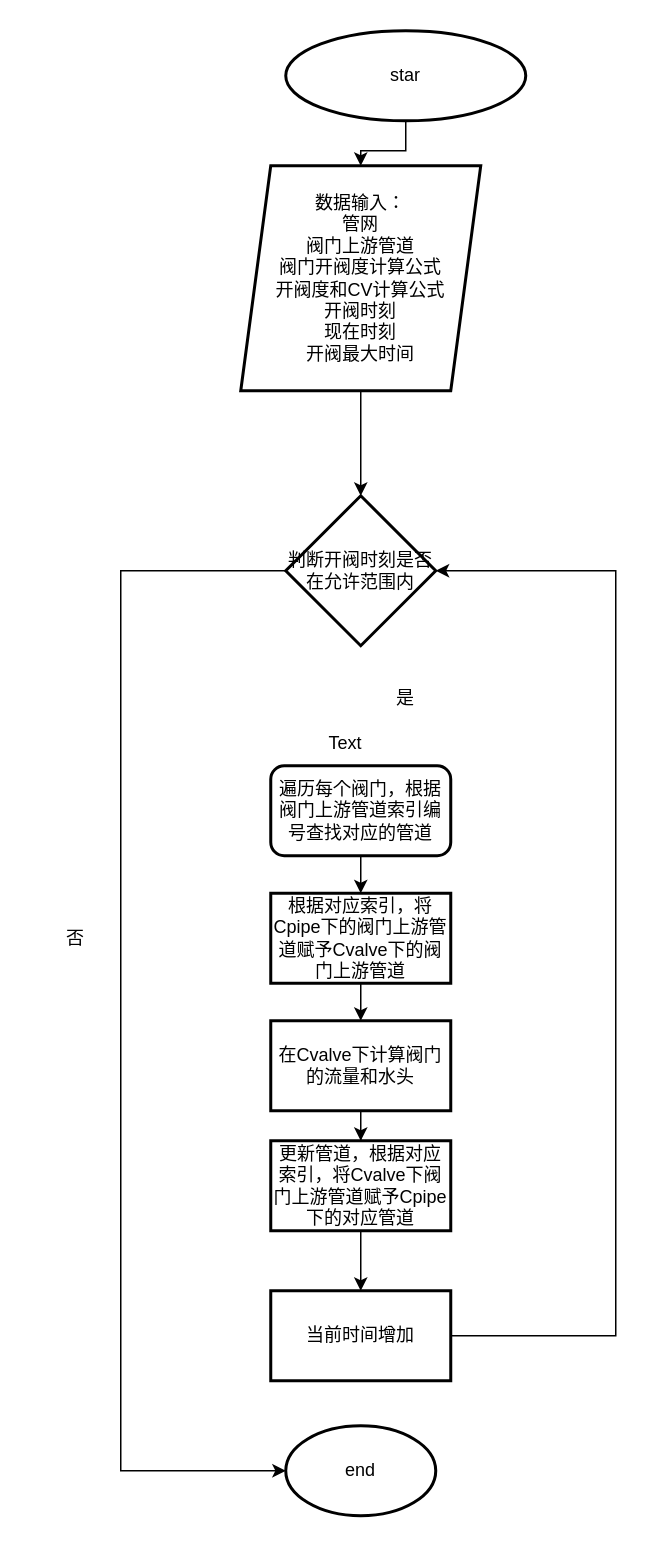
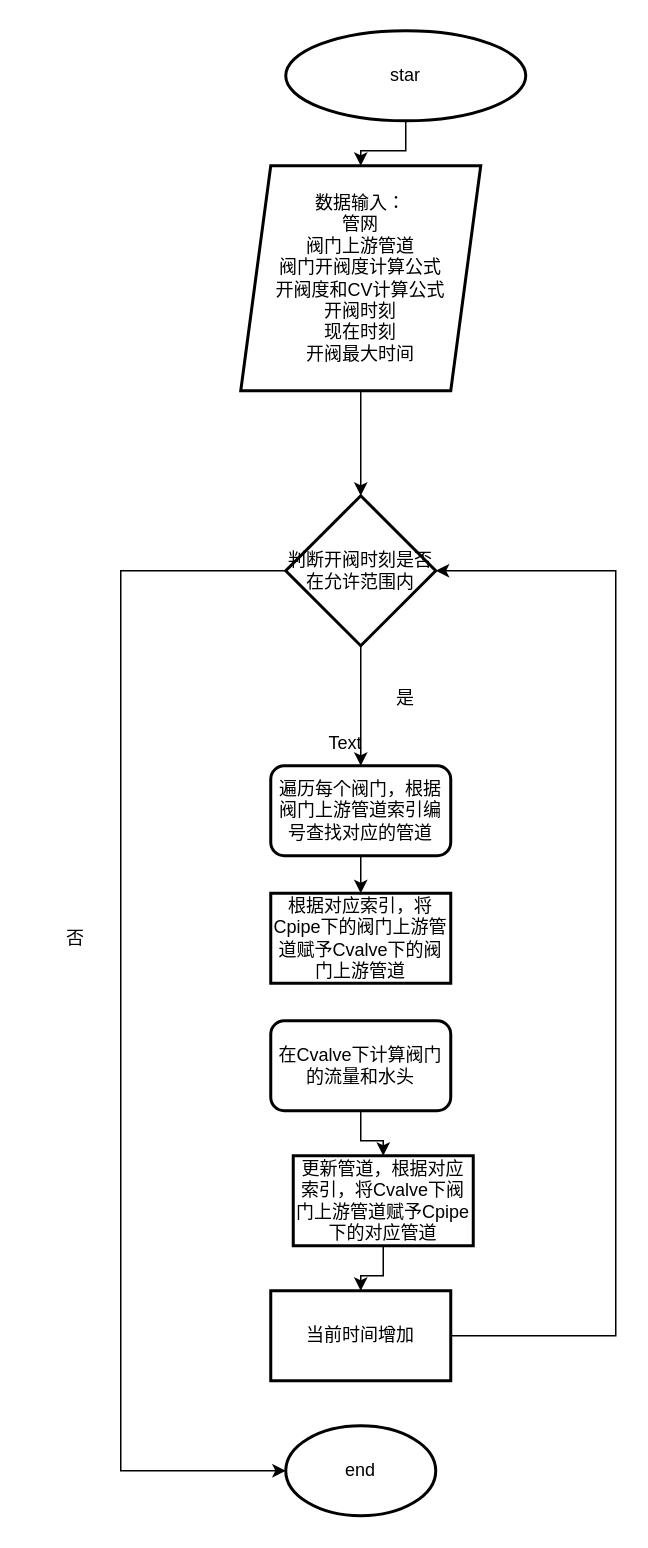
  <mxCell id="0" />
  <mxCell id="1" parent="0" />
  <mxCell id="2" value="" style="edgeStyle=orthogonalEdgeStyle;rounded=0;orthogonalLoop=1;jettySize=auto;html=1;" edge="1" parent="1" source="3" target="5"><mxGeometry relative="1" as="geometry" /></mxCell>
  <mxCell id="3" value="star" style="strokeWidth=2;html=1;shape=mxgraph.flowchart.start_1;whiteSpace=wrap;" vertex="1" parent="1"><mxGeometry x="190" y="20" width="160" height="60" as="geometry" /></mxCell>
  <mxCell id="4" style="edgeStyle=orthogonalEdgeStyle;rounded=0;orthogonalLoop=1;jettySize=auto;html=1;entryX=0.5;entryY=0;entryDx=0;entryDy=0;entryPerimeter=0;" edge="1" parent="1" source="5" target="10"><mxGeometry relative="1" as="geometry" /></mxCell>
  <mxCell id="5" value="数据输入：&lt;br&gt;管网&lt;br&gt;阀门上游管道&lt;br&gt;阀门开阀度计算公式&lt;br&gt;开阀度和CV计算公式&lt;br&gt;开阀时刻&lt;br&gt;现在时刻&lt;br&gt;开阀最大时间" style="shape=parallelogram;perimeter=parallelogramPerimeter;whiteSpace=wrap;html=1;fixedSize=1;strokeWidth=2;" vertex="1" parent="1"><mxGeometry x="160" y="110" width="160" height="150" as="geometry" /></mxCell>
+ <mxCell id="6" value="" style="edgeStyle=orthogonalEdgeStyle;rounded=0;orthogonalLoop=1;jettySize=auto;html=1;exitX=0.5;exitY=1;exitDx=0;exitDy=0;exitPerimeter=0;" edge="1" parent="1" source="10" target="9"><mxGeometry relative="1" as="geometry"><mxPoint x="240" y="540" as="sourcePoint" /></mxGeometry></mxCell>
  <mxCell id="7" style="edgeStyle=orthogonalEdgeStyle;rounded=0;orthogonalLoop=1;jettySize=auto;html=1;entryX=0;entryY=0.5;entryDx=0;entryDy=0;entryPerimeter=0;exitX=0;exitY=0.5;exitDx=0;exitDy=0;exitPerimeter=0;" edge="1" parent="1" source="10" target="12"><mxGeometry relative="1" as="geometry"><mxPoint x="180" y="510" as="sourcePoint" /><mxPoint x="50" y="920" as="targetPoint" /><Array as="points"><mxPoint x="80" y="380" /><mxPoint x="80" y="980" /></Array></mxGeometry></mxCell>
  <mxCell id="8" value="" style="edgeStyle=orthogonalEdgeStyle;rounded=0;orthogonalLoop=1;jettySize=auto;html=1;" edge="1" parent="1" source="9" target="15"><mxGeometry relative="1" as="geometry" /></mxCell>
  <mxCell id="9" value="遍历每个阀门，根据阀门上游管道索引编号查找对应的管道" style="whiteSpace=wrap;html=1;strokeWidth=2;rounded=1;" vertex="1" parent="1"><mxGeometry x="180" y="510" width="120" height="60" as="geometry" /></mxCell>
  <mxCell id="10" value="判断开阀时刻是否在允许范围内" style="strokeWidth=2;html=1;shape=mxgraph.flowchart.decision;whiteSpace=wrap;" vertex="1" parent="1"><mxGeometry x="190" y="330" width="100" height="100" as="geometry" /></mxCell>
  <mxCell id="11" value="是" style="text;html=1;strokeColor=none;fillColor=none;align=center;verticalAlign=middle;whiteSpace=wrap;rounded=0;" vertex="1" parent="1"><mxGeometry x="240" y="450" width="60" height="30" as="geometry" /></mxCell>
  <mxCell id="12" value="end" style="strokeWidth=2;html=1;shape=mxgraph.flowchart.start_1;whiteSpace=wrap;" vertex="1" parent="1"><mxGeometry x="190" y="950" width="100" height="60" as="geometry" /></mxCell>
  <mxCell id="13" value="否" style="text;html=1;strokeColor=none;fillColor=none;align=center;verticalAlign=middle;whiteSpace=wrap;rounded=0;" vertex="1" parent="1"><mxGeometry x="20" y="610" width="60" height="30" as="geometry" /></mxCell>
- <mxCell id="14" value="" style="edgeStyle=orthogonalEdgeStyle;rounded=0;orthogonalLoop=1;jettySize=auto;html=1;" edge="1" parent="1" source="15" target="17"><mxGeometry relative="1" as="geometry" /></mxCell>
  <mxCell id="15" value="根据对应索引，将Cpipe下的阀门上游管道赋予Cvalve下的阀门上游管道" style="whiteSpace=wrap;html=1;strokeWidth=2;" vertex="1" parent="1"><mxGeometry x="180" y="595" width="120" height="60" as="geometry" /></mxCell>
  <mxCell id="16" value="" style="edgeStyle=orthogonalEdgeStyle;rounded=0;orthogonalLoop=1;jettySize=auto;html=1;" edge="1" parent="1" source="17" target="19"><mxGeometry relative="1" as="geometry" /></mxCell>
- <mxCell id="17" value="在Cvalve下计算阀门的流量和水头" style="whiteSpace=wrap;html=1;strokeWidth=2;" vertex="1" parent="1"><mxGeometry x="180" y="680" width="120" height="60" as="geometry" /></mxCell>
+ <mxCell id="17" value="在Cvalve下计算阀门的流量和水头" style="whiteSpace=wrap;html=1;strokeWidth=2;rounded=1;" vertex="1" parent="1"><mxGeometry x="180" y="680" width="120" height="60" as="geometry" /></mxCell>
  <mxCell id="18" value="" style="edgeStyle=orthogonalEdgeStyle;rounded=0;orthogonalLoop=1;jettySize=auto;html=1;" edge="1" parent="1" source="19" target="21"><mxGeometry relative="1" as="geometry" /></mxCell>
- <mxCell id="19" value="更新管道，根据对应索引，将Cvalve下阀门上游管道赋予Cpipe下的对应管道" style="whiteSpace=wrap;html=1;strokeWidth=2;" vertex="1" parent="1"><mxGeometry x="180" y="760" width="120" height="60" as="geometry" /></mxCell>
+ <mxCell id="19" value="更新管道，根据对应索引，将Cvalve下阀门上游管道赋予Cpipe下的对应管道" style="whiteSpace=wrap;html=1;strokeWidth=2;" vertex="1" parent="1"><mxGeometry x="195" y="770" width="120" height="60" as="geometry" /></mxCell>
  <mxCell id="20" style="edgeStyle=orthogonalEdgeStyle;rounded=0;orthogonalLoop=1;jettySize=auto;html=1;entryX=1;entryY=0.5;entryDx=0;entryDy=0;entryPerimeter=0;" edge="1" parent="1" source="21" target="10"><mxGeometry relative="1" as="geometry"><Array as="points"><mxPoint x="410" y="890" /><mxPoint x="410" y="380" /></Array></mxGeometry></mxCell>
  <mxCell id="21" value="当前时间增加" style="whiteSpace=wrap;html=1;strokeWidth=2;" vertex="1" parent="1"><mxGeometry x="180" y="860" width="120" height="60" as="geometry" /></mxCell>
  <mxCell id="22" value="Text" style="text;html=1;strokeColor=none;fillColor=none;align=center;verticalAlign=middle;whiteSpace=wrap;rounded=0;" vertex="1" parent="1"><mxGeometry x="200" y="480" width="60" height="30" as="geometry" /></mxCell>
